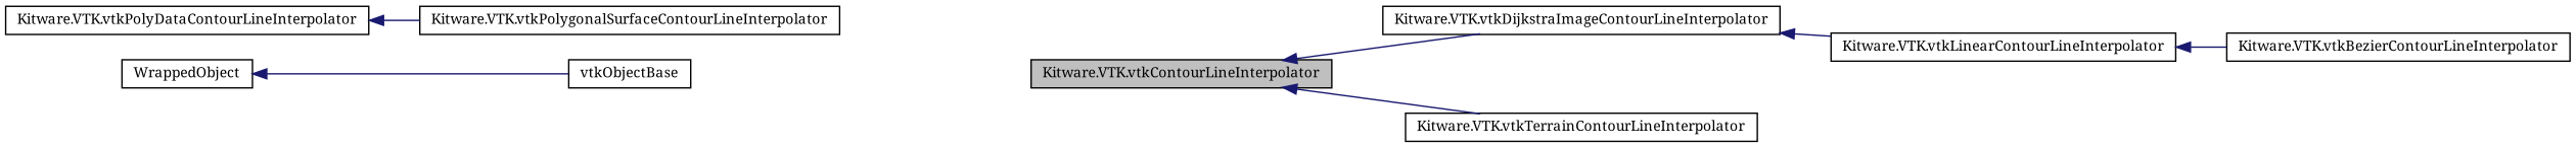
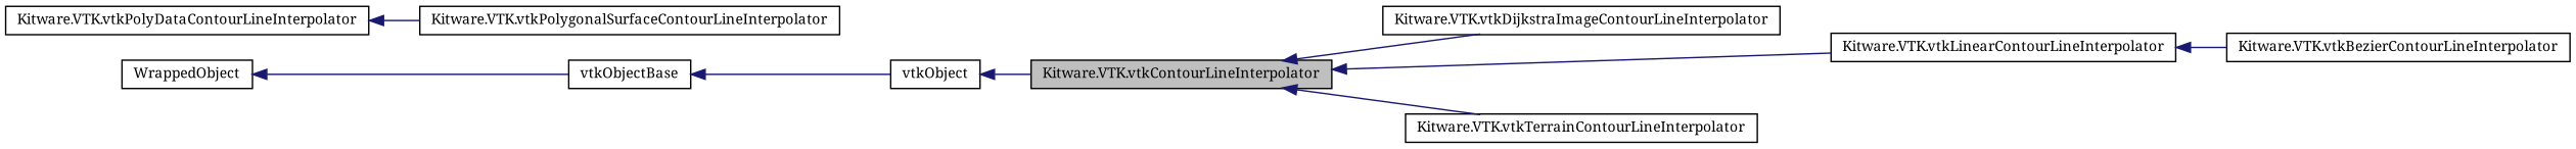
  digraph {
    fontname="Noto Serif"
    rankdir=LR
    node [color=black fontname="Noto Serif" fontsize=10 shape=record]
    edge [color=midnightblue dir=back fontname="Noto Serif" fontsize=10 labelfontname=FreeSans labelfontsize=10 style=solid]
    n1 [fillcolor=grey75 fontcolor=black height=0.2 label="Kitware.VTK.vtkContourLineInterpolator" style=filled width=0.4]
    n2 [height=0.2 label="Kitware.VTK.vtkDijkstraImageContourLineInterpolator" width=0.4]
    n3 [height=0.2 label="Kitware.VTK.vtkLinearContourLineInterpolator" width=0.4]
    n4 [height=0.2 label="Kitware.VTK.vtkTerrainContourLineInterpolator" width=0.4]
    n5 [height=0.2 label="Kitware.VTK.vtkBezierContourLineInterpolator" width=0.4]
    n6 [height=0.2 label="Kitware.VTK.vtkPolyDataContourLineInterpolator" width=0.4]
    n7 [height=0.2 label="Kitware.VTK.vtkPolygonalSurfaceContourLineInterpolator" width=0.4]
+   n8 [height=0.2 label=vtkObject width=0.4]
    n9 [height=0.2 label=vtkObjectBase width=0.4]
    n10 [height=0.2 label=WrappedObject width=0.4]
    n1 -> n2
-   n2 -> n3
+   n1 -> n3
    n1 -> n4
    n3 -> n5
    n6 -> n7
+   n8 -> n1
+   n9 -> n8
    n10 -> n9
  }
